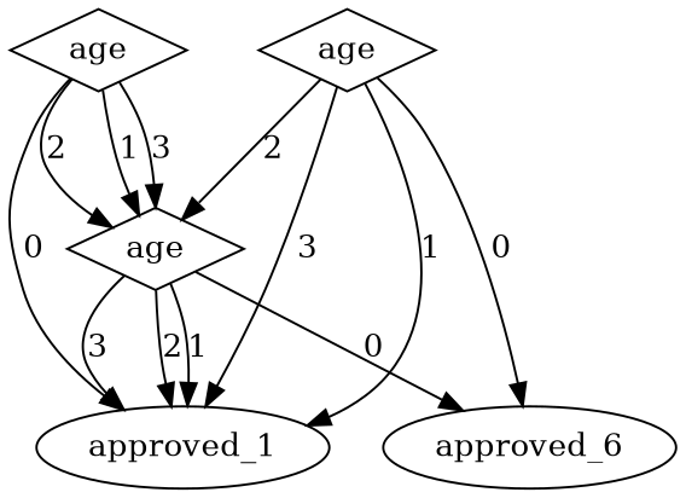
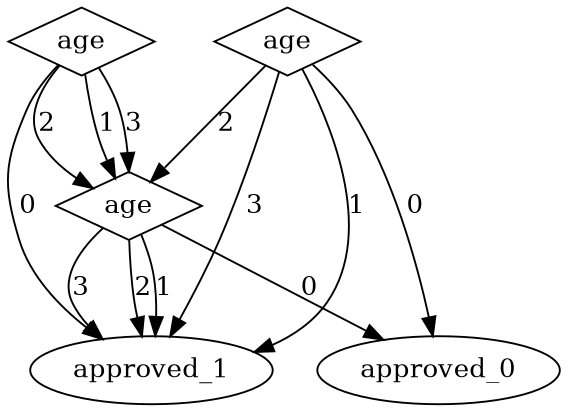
  digraph {
    node [shape=diamond]
    n1 [label=approved_1 shape=""]
-   n2 [label=approved_6 shape=""]
+   n2 [label=approved_0 shape=""]
    n3 [label=age]
    n4 [label=age]
    n5 [label=age]
    n3 -> n1 [label=3]
    n3 -> n1 [label=2]
    n3 -> n1 [label=1]
    n3 -> n2 [label=0]
    n4 -> n1 [label=0]
    n4 -> n3 [label=3]
    n4 -> n3 [label=2]
    n4 -> n3 [label=1]
    n5 -> n1 [label=3]
    n5 -> n1 [label=1]
    n5 -> n2 [label=0]
    n5 -> n3 [label=2]
  }
